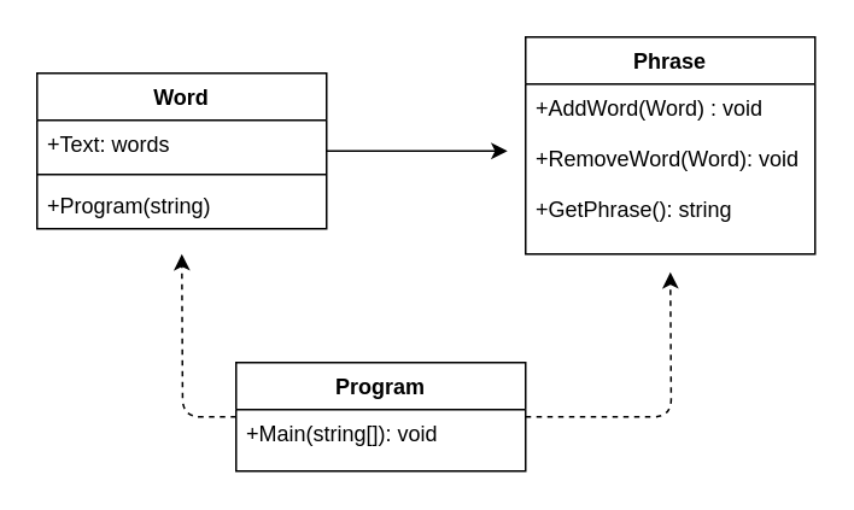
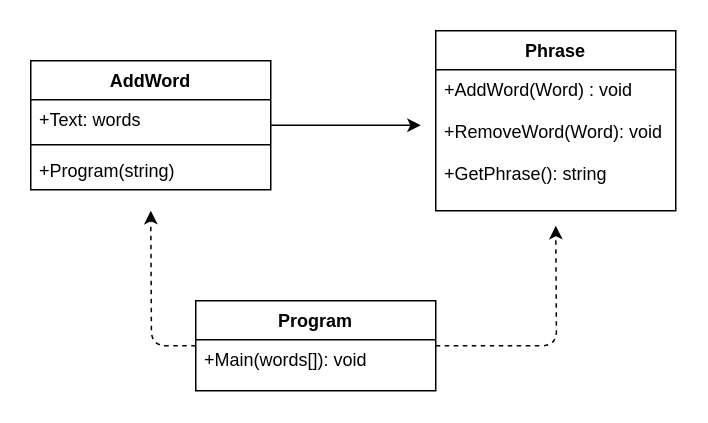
  <mxCell id="0" />
  <mxCell id="1" parent="0" />
  <mxCell id="2" style="edgeStyle=orthogonalEdgeStyle;rounded=0;orthogonalLoop=1;jettySize=auto;html=1;" edge="1" parent="1" source="3"><mxGeometry relative="1" as="geometry"><mxPoint x="280" y="83" as="targetPoint" /></mxGeometry></mxCell>
- <mxCell id="3" value="Word&#10;" style="swimlane;fontStyle=1;align=center;verticalAlign=top;childLayout=stackLayout;horizontal=1;startSize=26;horizontalStack=0;resizeParent=1;resizeParentMax=0;resizeLast=0;collapsible=1;marginBottom=0;" vertex="1" parent="1"><mxGeometry x="20" y="40" width="160" height="86" as="geometry" /></mxCell>
+ <mxCell id="3" value="AddWord&#10;" style="swimlane;fontStyle=1;align=center;verticalAlign=top;childLayout=stackLayout;horizontal=1;startSize=26;horizontalStack=0;resizeParent=1;resizeParentMax=0;resizeLast=0;collapsible=1;marginBottom=0;" vertex="1" parent="1"><mxGeometry x="20" y="40" width="160" height="86" as="geometry" /></mxCell>
  <mxCell id="4" value="+Text: words" style="text;strokeColor=none;fillColor=none;align=left;verticalAlign=top;spacingLeft=4;spacingRight=4;overflow=hidden;rotatable=0;points=[[0,0.5],[1,0.5]];portConstraint=eastwest;" vertex="1" parent="3"><mxGeometry y="26" width="160" height="26" as="geometry" /></mxCell>
  <mxCell id="5" value="" style="line;strokeWidth=1;fillColor=none;align=left;verticalAlign=middle;spacingTop=-1;spacingLeft=3;spacingRight=3;rotatable=0;labelPosition=right;points=[];portConstraint=eastwest;" vertex="1" parent="3"><mxGeometry y="52" width="160" height="8" as="geometry" /></mxCell>
  <mxCell id="6" value="+Program(string)" style="text;strokeColor=none;fillColor=none;align=left;verticalAlign=top;spacingLeft=4;spacingRight=4;overflow=hidden;rotatable=0;points=[[0,0.5],[1,0.5]];portConstraint=eastwest;" vertex="1" parent="3"><mxGeometry y="60" width="160" height="26" as="geometry" /></mxCell>
  <mxCell id="7" value="Phrase&#10;" style="swimlane;fontStyle=1;align=center;verticalAlign=top;childLayout=stackLayout;horizontal=1;startSize=26;horizontalStack=0;resizeParent=1;resizeParentMax=0;resizeLast=0;collapsible=1;marginBottom=0;" vertex="1" parent="1"><mxGeometry x="290" y="20" width="160" height="120" as="geometry" /></mxCell>
  <mxCell id="8" value="+AddWord(Word) : void&#10;&#10;+RemoveWord(Word): void&#10;&#10;+GetPhrase(): string" style="text;strokeColor=none;fillColor=none;align=left;verticalAlign=top;spacingLeft=4;spacingRight=4;overflow=hidden;rotatable=0;points=[[0,0.5],[1,0.5]];portConstraint=eastwest;" vertex="1" parent="7"><mxGeometry y="26" width="160" height="94" as="geometry" /></mxCell>
  <mxCell id="9" style="edgeStyle=orthogonalEdgeStyle;orthogonalLoop=1;jettySize=auto;html=1;dashed=1;rounded=1;" edge="1" parent="1" source="11"><mxGeometry relative="1" as="geometry"><mxPoint x="370" y="150" as="targetPoint" /></mxGeometry></mxCell>
  <mxCell id="10" style="edgeStyle=orthogonalEdgeStyle;orthogonalLoop=1;jettySize=auto;html=1;dashed=1;rounded=1;" edge="1" parent="1" source="11"><mxGeometry relative="1" as="geometry"><mxPoint x="100" y="140" as="targetPoint" /></mxGeometry></mxCell>
  <mxCell id="11" value="Program" style="swimlane;fontStyle=1;align=center;verticalAlign=top;childLayout=stackLayout;horizontal=1;startSize=26;horizontalStack=0;resizeParent=1;resizeParentMax=0;resizeLast=0;collapsible=1;marginBottom=0;" vertex="1" parent="1"><mxGeometry x="130" y="200" width="160" height="60" as="geometry" /></mxCell>
- <mxCell id="12" value="+Main(string[]): void" style="text;strokeColor=none;fillColor=none;align=left;verticalAlign=top;spacingLeft=4;spacingRight=4;overflow=hidden;rotatable=0;points=[[0,0.5],[1,0.5]];portConstraint=eastwest;" vertex="1" parent="11"><mxGeometry y="26" width="160" height="34" as="geometry" /></mxCell>
+ <mxCell id="12" value="+Main(words[]): void" style="text;strokeColor=none;fillColor=none;align=left;verticalAlign=top;spacingLeft=4;spacingRight=4;overflow=hidden;rotatable=0;points=[[0,0.5],[1,0.5]];portConstraint=eastwest;" vertex="1" parent="11"><mxGeometry y="26" width="160" height="34" as="geometry" /></mxCell>
